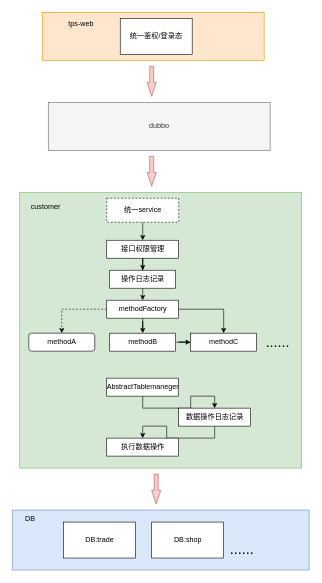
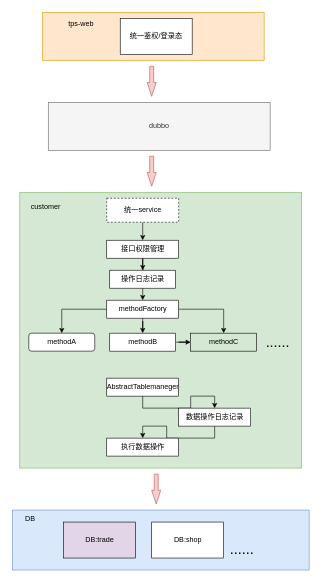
  <mxCell id="0" />
  <mxCell id="1" parent="0" />
  <mxCell id="2" value="" style="rounded=0;whiteSpace=wrap;html=1;fillColor=#ffe6cc;strokeColor=#d79b00;" parent="1" vertex="1"><mxGeometry x="70" y="20" width="370" height="80" as="geometry" /></mxCell>
  <mxCell id="3" value="" style="rounded=0;whiteSpace=wrap;html=1;fillColor=#d5e8d4;strokeColor=#82b366;" parent="1" vertex="1"><mxGeometry x="32.5" y="320" width="470" height="460" as="geometry" /></mxCell>
  <mxCell id="4" value="dubbo" style="rounded=0;whiteSpace=wrap;html=1;fillColor=#f5f5f5;fontColor=#333333;strokeColor=#666666;" parent="1" vertex="1"><mxGeometry x="80" y="170" width="370" height="80" as="geometry" /></mxCell>
  <mxCell id="5" value="" style="edgeStyle=orthogonalEdgeStyle;rounded=0;orthogonalLoop=1;jettySize=auto;html=1;" parent="1" source="6" edge="1"><mxGeometry relative="1" as="geometry"><mxPoint x="237.5" y="400" as="targetPoint" /></mxGeometry></mxCell>
  <mxCell id="6" value="统一service" style="rounded=0;whiteSpace=wrap;html=1;dashed=1;" parent="1" vertex="1"><mxGeometry x="177.5" y="330" width="120" height="40" as="geometry" /></mxCell>
  <mxCell id="7" value="" style="edgeStyle=orthogonalEdgeStyle;rounded=0;orthogonalLoop=1;jettySize=auto;html=1;entryX=0.5;entryY=0;entryDx=0;entryDy=0;" parent="1" source="10" target="14" edge="1"><mxGeometry relative="1" as="geometry"><mxPoint x="377.5" y="490" as="targetPoint" /></mxGeometry></mxCell>
- <mxCell id="8" value="" style="edgeStyle=orthogonalEdgeStyle;rounded=0;orthogonalLoop=1;jettySize=auto;html=1;entryX=0.5;entryY=0;entryDx=0;entryDy=0;dashed=1;" parent="1" source="10" target="11" edge="1"><mxGeometry relative="1" as="geometry"><mxPoint x="97.5" y="490" as="targetPoint" /></mxGeometry></mxCell>
+ <mxCell id="8" value="" style="edgeStyle=orthogonalEdgeStyle;rounded=0;orthogonalLoop=1;jettySize=auto;html=1;entryX=0.5;entryY=0;entryDx=0;entryDy=0;" parent="1" source="10" target="11" edge="1"><mxGeometry relative="1" as="geometry"><mxPoint x="97.5" y="490" as="targetPoint" /></mxGeometry></mxCell>
  <mxCell id="9" value="" style="edgeStyle=orthogonalEdgeStyle;rounded=0;orthogonalLoop=1;jettySize=auto;html=1;" parent="1" source="10" target="13" edge="1"><mxGeometry relative="1" as="geometry" /></mxCell>
  <mxCell id="10" value="methodFactory" style="whiteSpace=wrap;html=1;rounded=0;" parent="1" vertex="1"><mxGeometry x="177.5" y="500" width="120" height="30" as="geometry" /></mxCell>
  <mxCell id="11" value="methodA" style="whiteSpace=wrap;html=1;rounded=1;" parent="1" vertex="1"><mxGeometry x="47.5" y="555" width="110" height="30" as="geometry" /></mxCell>
  <mxCell id="12" value="" style="edgeStyle=orthogonalEdgeStyle;rounded=0;orthogonalLoop=1;jettySize=auto;html=1;" parent="1" source="13" target="14" edge="1"><mxGeometry relative="1" as="geometry" /></mxCell>
  <mxCell id="13" value="methodB" style="rounded=0;whiteSpace=wrap;html=1;" parent="1" vertex="1"><mxGeometry x="182.5" y="555" width="110" height="30" as="geometry" /></mxCell>
- <mxCell id="14" value="methodC" style="rounded=0;whiteSpace=wrap;html=1;" parent="1" vertex="1"><mxGeometry x="317.5" y="555" width="110" height="30" as="geometry" /></mxCell>
+ <mxCell id="14" value="methodC" style="rounded=0;whiteSpace=wrap;html=1;fillColor=#d5e8d4;" parent="1" vertex="1"><mxGeometry x="317.5" y="555" width="110" height="30" as="geometry" /></mxCell>
  <mxCell id="15" value="" style="edgeStyle=orthogonalEdgeStyle;rounded=0;orthogonalLoop=1;jettySize=auto;html=1;entryX=0.5;entryY=0;entryDx=0;entryDy=0;" parent="1" source="16" target="18" edge="1"><mxGeometry relative="1" as="geometry"><mxPoint x="237.5" y="460" as="targetPoint" /></mxGeometry></mxCell>
  <mxCell id="16" value="接口权限管理" style="rounded=0;whiteSpace=wrap;html=1;" parent="1" vertex="1"><mxGeometry x="177.5" y="400" width="120" height="30" as="geometry" /></mxCell>
  <mxCell id="17" value="" style="edgeStyle=orthogonalEdgeStyle;rounded=0;orthogonalLoop=1;jettySize=auto;html=1;" parent="1" source="18" edge="1"><mxGeometry relative="1" as="geometry"><mxPoint x="237.5" y="500" as="targetPoint" /></mxGeometry></mxCell>
  <mxCell id="18" value="操作日志记录" style="rounded=0;whiteSpace=wrap;html=1;" parent="1" vertex="1"><mxGeometry x="182.5" y="450" width="110" height="30" as="geometry" /></mxCell>
  <mxCell id="19" value="" style="html=1;shadow=0;dashed=0;align=center;verticalAlign=middle;shape=mxgraph.arrows2.arrow;dy=0.56;dx=23;direction=south;notch=0;fillColor=#f8cecc;strokeColor=#b85450;" parent="1" vertex="1"><mxGeometry x="245" y="110" width="15" height="50" as="geometry" /></mxCell>
  <mxCell id="20" value="customer" style="text;html=1;strokeColor=none;fillColor=none;align=center;verticalAlign=middle;whiteSpace=wrap;rounded=0;" parent="1" vertex="1"><mxGeometry x="45.5" y="330" width="60" height="30" as="geometry" /></mxCell>
  <mxCell id="21" value="tps-web" style="text;html=1;strokeColor=none;fillColor=none;align=center;verticalAlign=middle;whiteSpace=wrap;rounded=0;" parent="1" vertex="1"><mxGeometry x="105" y="25" width="60" height="30" as="geometry" /></mxCell>
  <mxCell id="22" value="统一鉴权/登录态" style="rounded=0;whiteSpace=wrap;html=1;" parent="1" vertex="1"><mxGeometry x="200" y="30" width="120" height="60" as="geometry" /></mxCell>
  <mxCell id="23" value="" style="edgeStyle=orthogonalEdgeStyle;rounded=0;orthogonalLoop=1;jettySize=auto;html=1;" parent="1" source="24" target="26" edge="1"><mxGeometry relative="1" as="geometry" /></mxCell>
  <mxCell id="24" value="AbstractTablemaneger" style="rounded=0;whiteSpace=wrap;html=1;" parent="1" vertex="1"><mxGeometry x="177.5" y="630" width="120" height="30" as="geometry" /></mxCell>
  <mxCell id="25" value="" style="edgeStyle=orthogonalEdgeStyle;rounded=0;orthogonalLoop=1;jettySize=auto;html=1;" parent="1" source="26" target="27" edge="1"><mxGeometry relative="1" as="geometry" /></mxCell>
  <mxCell id="26" value="数据操作日志记录" style="rounded=0;whiteSpace=wrap;html=1;" parent="1" vertex="1"><mxGeometry x="297.5" y="680" width="120" height="30" as="geometry" /></mxCell>
  <mxCell id="27" value="执行数据操作" style="rounded=0;whiteSpace=wrap;html=1;" parent="1" vertex="1"><mxGeometry x="177.5" y="730" width="120" height="30" as="geometry" /></mxCell>
  <mxCell id="28" value="" style="rounded=0;whiteSpace=wrap;html=1;fillColor=#dae8fc;strokeColor=#6c8ebf;" parent="1" vertex="1"><mxGeometry x="20" y="850" width="495" height="100" as="geometry" /></mxCell>
  <mxCell id="29" value="DB" style="text;html=1;strokeColor=none;fillColor=none;align=center;verticalAlign=middle;whiteSpace=wrap;rounded=0;" parent="1" vertex="1"><mxGeometry x="20" y="850" width="60" height="30" as="geometry" /></mxCell>
- <mxCell id="30" value="DB:trade" style="rounded=0;whiteSpace=wrap;html=1;" parent="1" vertex="1"><mxGeometry x="105.5" y="870" width="120" height="60" as="geometry" /></mxCell>
+ <mxCell id="30" value="DB:trade" style="rounded=0;whiteSpace=wrap;html=1;fillColor=#e1d5e7;" parent="1" vertex="1"><mxGeometry x="105.5" y="870" width="120" height="60" as="geometry" /></mxCell>
  <mxCell id="31" value="DB:shop" style="rounded=0;whiteSpace=wrap;html=1;" parent="1" vertex="1"><mxGeometry x="252.5" y="870" width="120" height="60" as="geometry" /></mxCell>
  <mxCell id="32" value="......" style="text;html=1;strokeColor=none;fillColor=none;align=center;verticalAlign=middle;whiteSpace=wrap;rounded=0;fontSize=24;" parent="1" vertex="1"><mxGeometry x="372.5" y="900" width="60" height="30" as="geometry" /></mxCell>
  <mxCell id="33" value="......" style="text;html=1;strokeColor=none;fillColor=none;align=center;verticalAlign=middle;whiteSpace=wrap;rounded=0;fontSize=24;" parent="1" vertex="1"><mxGeometry x="432.5" y="555" width="60" height="30" as="geometry" /></mxCell>
  <mxCell id="34" value="" style="html=1;shadow=0;dashed=0;align=center;verticalAlign=middle;shape=mxgraph.arrows2.arrow;dy=0.56;dx=23;direction=south;notch=0;fillColor=#f8cecc;strokeColor=#b85450;" parent="1" vertex="1"><mxGeometry x="245" y="260" width="15" height="50" as="geometry" /></mxCell>
  <mxCell id="35" value="" style="html=1;shadow=0;dashed=0;align=center;verticalAlign=middle;shape=mxgraph.arrows2.arrow;dy=0.56;dx=23;direction=south;notch=0;fillColor=#f8cecc;strokeColor=#b85450;" parent="1" vertex="1"><mxGeometry x="252.5" y="790" width="15" height="50" as="geometry" /></mxCell>
